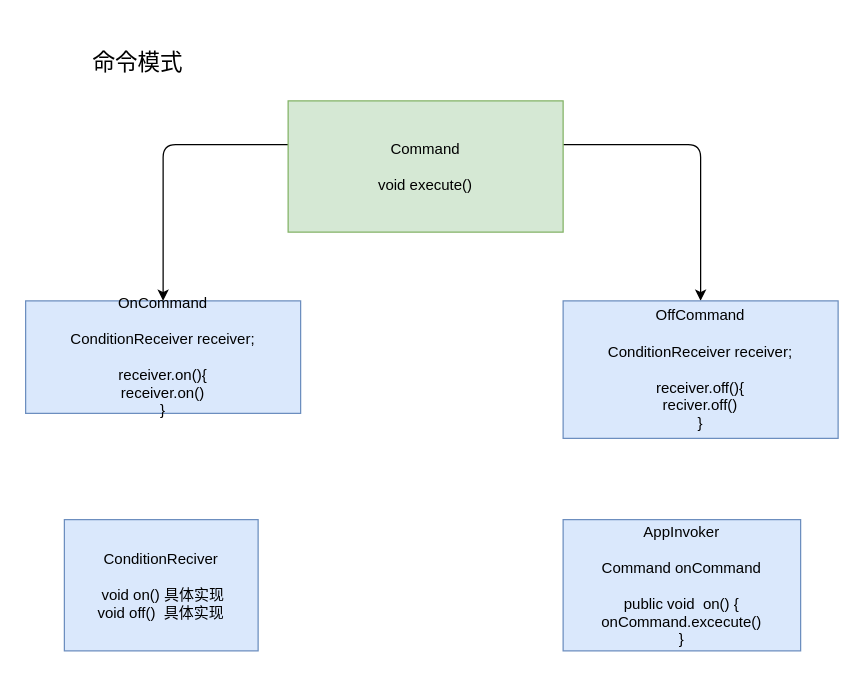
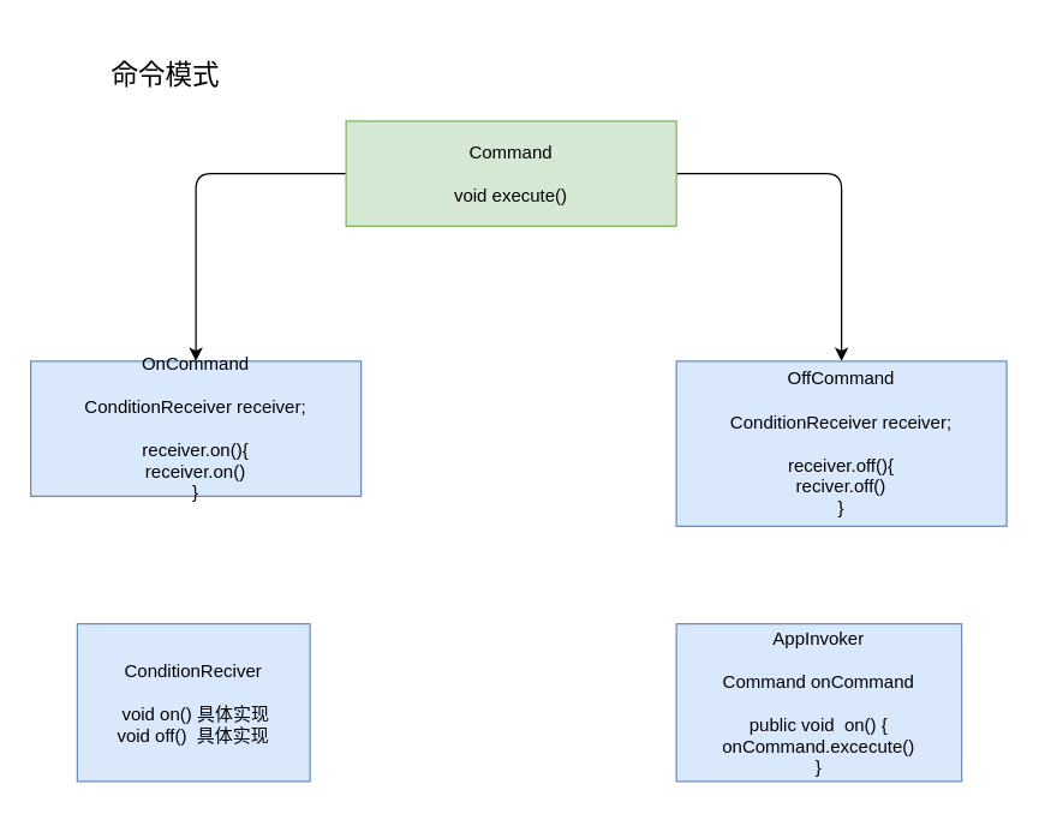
  <mxCell id="0" />
  <mxCell id="1" parent="0" />
  <mxCell id="2" style="edgeStyle=orthogonalEdgeStyle;rounded=1;orthogonalLoop=1;jettySize=auto;html=1;entryX=0.5;entryY=0;entryDx=0;entryDy=0;" edge="1" parent="1" source="4" target="7"><mxGeometry relative="1" as="geometry"><Array as="points"><mxPoint x="560" y="115" /></Array></mxGeometry></mxCell>
  <mxCell id="3" style="edgeStyle=orthogonalEdgeStyle;rounded=1;orthogonalLoop=1;jettySize=auto;html=1;" edge="1" parent="1" source="4" target="6"><mxGeometry relative="1" as="geometry"><Array as="points"><mxPoint x="130" y="115" /></Array></mxGeometry></mxCell>
- <mxCell id="4" value="Command&lt;br&gt;&lt;br&gt;void execute()" style="rounded=0;whiteSpace=wrap;html=1;fillColor=#d5e8d4;strokeColor=#82b366;" vertex="1" parent="1"><mxGeometry x="230" y="80" width="220" height="105" as="geometry" /></mxCell>
+ <mxCell id="4" value="Command&lt;br&gt;&lt;br&gt;void execute()" style="rounded=0;whiteSpace=wrap;html=1;fillColor=#d5e8d4;strokeColor=#82b366;" vertex="1" parent="1"><mxGeometry x="230" y="80" width="220" height="70" as="geometry" /></mxCell>
  <mxCell id="5" value="&lt;font style=&quot;font-size: 18px&quot;&gt;命令模式&lt;/font&gt;" style="text;html=1;strokeColor=none;fillColor=none;align=center;verticalAlign=middle;whiteSpace=wrap;rounded=0;" vertex="1" parent="1"><mxGeometry x="35" y="20" width="150" height="60" as="geometry" /></mxCell>
  <mxCell id="6" value="OnCommand&lt;br&gt;&lt;br&gt;ConditionReceiver receiver;&lt;br&gt;&lt;br&gt;receiver.on(){&lt;br&gt;receiver.on()&lt;br&gt;}" style="rounded=0;whiteSpace=wrap;html=1;fillColor=#dae8fc;strokeColor=#6c8ebf;" vertex="1" parent="1"><mxGeometry x="20" y="240" width="220" height="90" as="geometry" /></mxCell>
  <mxCell id="7" value="OffCommand&lt;br&gt;&lt;br&gt;ConditionReceiver receiver;&lt;br&gt;&lt;br&gt;receiver.off(){&lt;br&gt;reciver.off()&lt;br&gt;}" style="rounded=0;whiteSpace=wrap;html=1;fillColor=#dae8fc;strokeColor=#6c8ebf;" vertex="1" parent="1"><mxGeometry x="450" y="240" width="220" height="110" as="geometry" /></mxCell>
  <mxCell id="8" value="ConditionReciver&lt;br&gt;&lt;br&gt;&amp;nbsp;void on() 具体实现&lt;br&gt;void off()&amp;nbsp; 具体实现" style="rounded=0;whiteSpace=wrap;html=1;fillColor=#dae8fc;strokeColor=#6c8ebf;" vertex="1" parent="1"><mxGeometry x="51" y="415" width="155" height="105" as="geometry" /></mxCell>
  <mxCell id="9" value="AppInvoker&lt;br&gt;&lt;br&gt;Command onCommand&lt;br&gt;&lt;br&gt;public void&amp;nbsp; on() {&lt;br&gt;onCommand.excecute()&lt;br&gt;}" style="rounded=0;whiteSpace=wrap;html=1;fillColor=#dae8fc;strokeColor=#6c8ebf;" vertex="1" parent="1"><mxGeometry x="450" y="415" width="190" height="105" as="geometry" /></mxCell>
